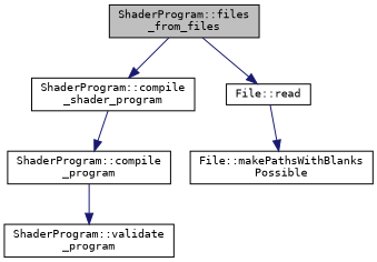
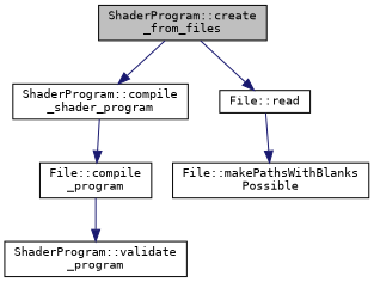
  digraph {
    fontname="DejaVu Sans Mono"
    rankdir=TB
    node [color=black fontname="DejaVu Sans Mono" fontsize=10 shape=record]
    edge [color=midnightblue fontname="DejaVu Sans Mono" fontsize=10 labelfontname=Helvetica labelfontsize=10 style=solid]
-   n1 [fillcolor=grey75 fontcolor=black height=0.2 label="ShaderProgram::files\l_from_files" style=filled width=0.4]
+   n1 [fillcolor=grey75 fontcolor=black height=0.2 label="ShaderProgram::create\l_from_files" style=filled width=0.4]
    n2 [height=0.2 label="ShaderProgram::compile\l_shader_program" width=0.4]
    n3 [height=0.2 label="File::read" width=0.4]
-   n4 [height=0.2 label="ShaderProgram::compile\l_program" width=0.4]
+   n4 [height=0.2 label="File::compile\l_program" width=0.4]
    n5 [height=0.2 label="File::makePathsWithBlanks\lPossible" width=0.4]
    n6 [height=0.2 label="ShaderProgram::validate\l_program" width=0.4]
    n1 -> n2
    n1 -> n3
    n2 -> n4
    n3 -> n5
    n4 -> n6
  }
